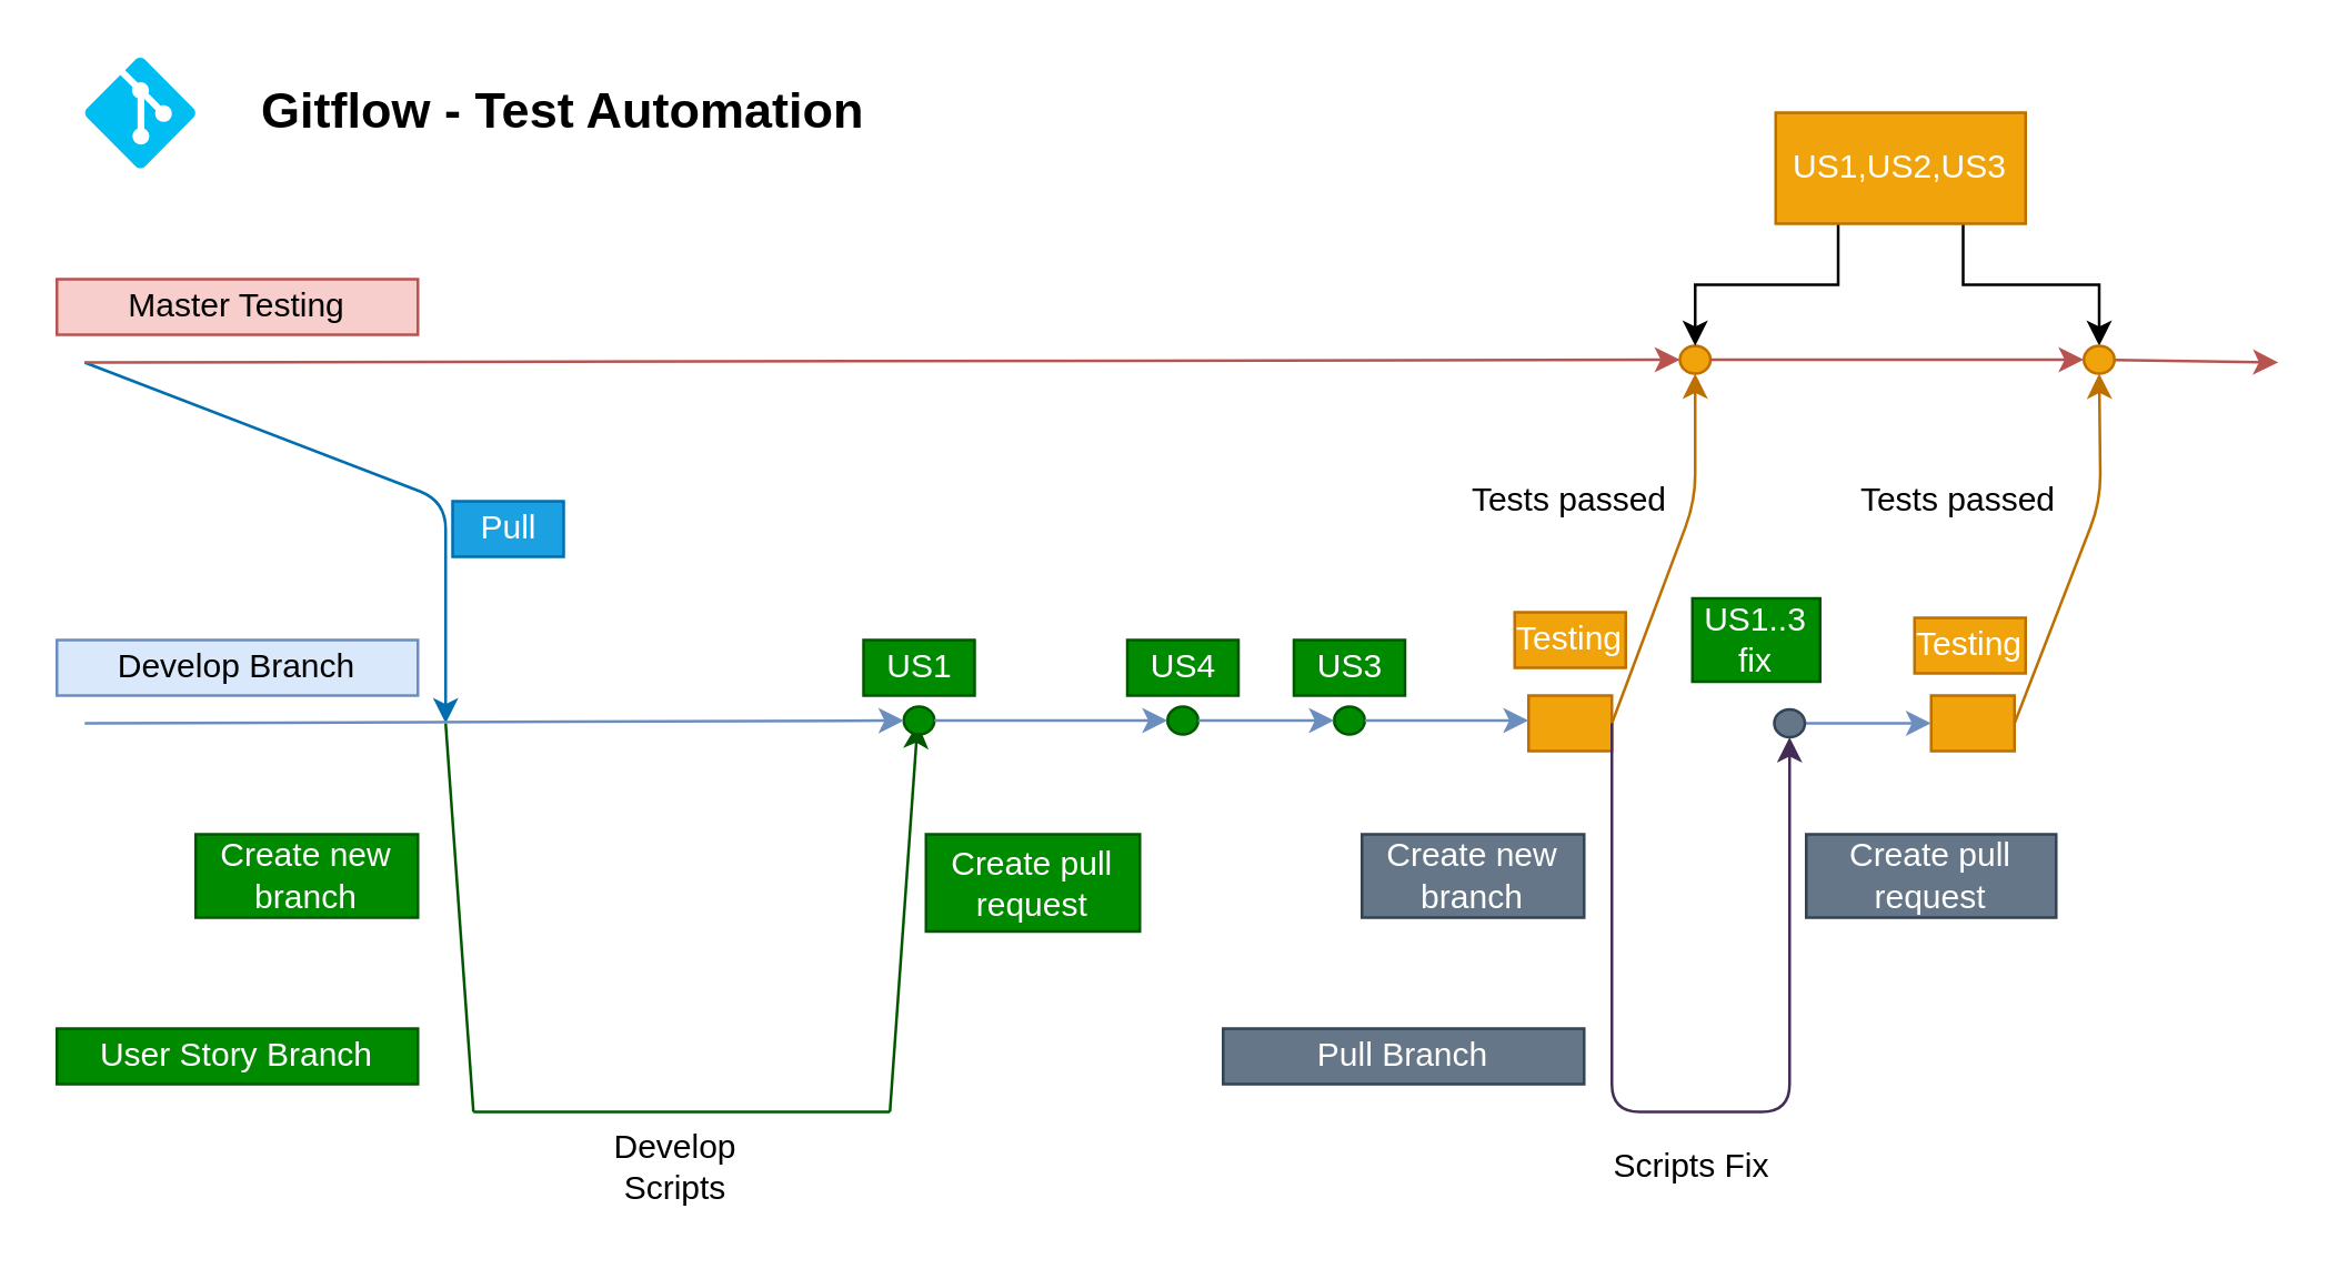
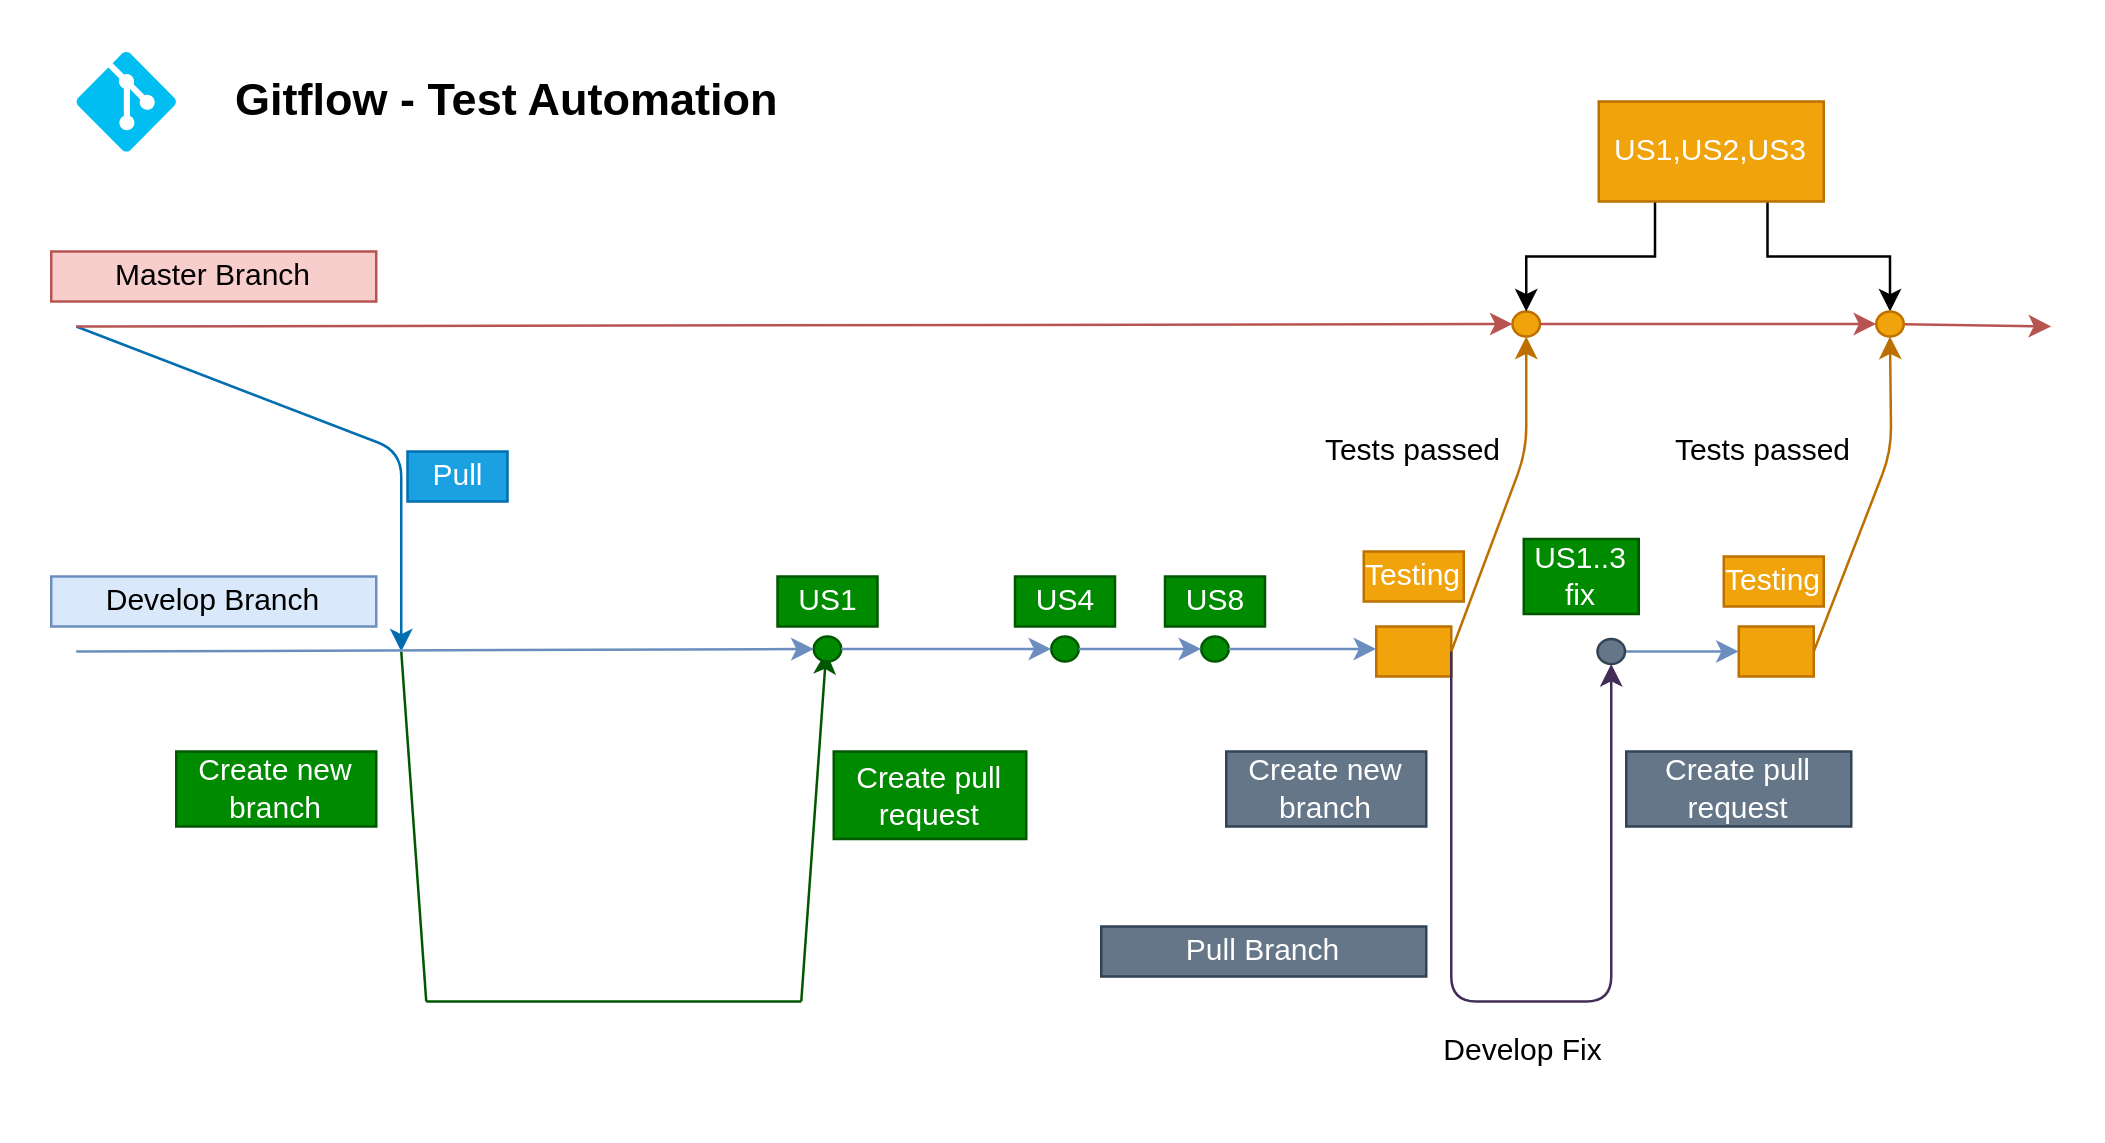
  <mxCell id="0" />
  <mxCell id="1" parent="0" />
- <mxCell id="2" value="Master Testing" style="text;html=1;strokeColor=#b85450;fillColor=#f8cecc;align=center;verticalAlign=middle;whiteSpace=wrap;rounded=0;" vertex="1" parent="1"><mxGeometry x="20" y="100" width="130" height="20" as="geometry" /></mxCell>
+ <mxCell id="2" value="Master Branch" style="text;html=1;strokeColor=#b85450;fillColor=#f8cecc;align=center;verticalAlign=middle;whiteSpace=wrap;rounded=0;" vertex="1" parent="1"><mxGeometry x="20" y="100" width="130" height="20" as="geometry" /></mxCell>
  <mxCell id="3" value="" style="endArrow=classic;html=1;fillColor=#f8cecc;strokeColor=#b85450;" edge="1" parent="1" source="45"><mxGeometry width="50" height="50" relative="1" as="geometry"><mxPoint x="30" y="130" as="sourcePoint" /><mxPoint x="820" y="130" as="targetPoint" /></mxGeometry></mxCell>
  <mxCell id="4" value="Develop Branch&lt;br&gt;" style="text;html=1;strokeColor=#6c8ebf;fillColor=#dae8fc;align=center;verticalAlign=middle;whiteSpace=wrap;rounded=0;" vertex="1" parent="1"><mxGeometry x="20" y="230" width="130" height="20" as="geometry" /></mxCell>
  <mxCell id="5" value="" style="verticalLabelPosition=bottom;html=1;verticalAlign=top;align=center;strokeColor=none;fillColor=#00BEF2;shape=mxgraph.azure.git_repository;" vertex="1" parent="1"><mxGeometry x="30" y="20" width="40" height="40" as="geometry" /></mxCell>
  <mxCell id="6" value="&lt;h2&gt;Gitflow - Test Automation&lt;/h2&gt;" style="text;html=1;strokeColor=none;fillColor=none;align=center;verticalAlign=middle;whiteSpace=wrap;rounded=0;" vertex="1" parent="1"><mxGeometry x="80" y="35" width="245" height="10" as="geometry" /></mxCell>
- <mxCell id="7" value="User Story Branch" style="text;html=1;strokeColor=#005700;fillColor=#008a00;align=center;verticalAlign=middle;whiteSpace=wrap;rounded=0;fontColor=#ffffff;" vertex="1" parent="1"><mxGeometry x="20" y="370" width="130" height="20" as="geometry" /></mxCell>
  <mxCell id="8" value="" style="endArrow=classic;html=1;fillColor=#1ba1e2;strokeColor=#006EAF;" edge="1" parent="1"><mxGeometry width="50" height="50" relative="1" as="geometry"><mxPoint x="30" y="130" as="sourcePoint" /><mxPoint x="160" y="260" as="targetPoint" /><Array as="points"><mxPoint x="160" y="180" /></Array></mxGeometry></mxCell>
  <mxCell id="9" value="Pull" style="text;html=1;strokeColor=#006EAF;fillColor=#1ba1e2;align=center;verticalAlign=middle;whiteSpace=wrap;rounded=0;fontColor=#ffffff;" vertex="1" parent="1"><mxGeometry x="162.5" y="180" width="40" height="20" as="geometry" /></mxCell>
  <mxCell id="10" value="Create new branch&lt;br&gt;" style="text;html=1;strokeColor=#005700;fillColor=#008a00;align=center;verticalAlign=middle;whiteSpace=wrap;rounded=0;fontColor=#ffffff;" vertex="1" parent="1"><mxGeometry x="70" y="300" width="80" height="30" as="geometry" /></mxCell>
- <mxCell id="11" value="Develop Scripts" style="text;html=1;strokeColor=none;fillColor=none;align=center;verticalAlign=middle;whiteSpace=wrap;rounded=0;" vertex="1" parent="1"><mxGeometry x="222.5" y="410" width="40" height="20" as="geometry" /></mxCell>
  <mxCell id="12" value="" style="endArrow=none;html=1;fillColor=#008a00;strokeColor=#005700;" edge="1" parent="1"><mxGeometry width="50" height="50" relative="1" as="geometry"><mxPoint x="160" y="260" as="sourcePoint" /><mxPoint x="170" y="400" as="targetPoint" /></mxGeometry></mxCell>
  <mxCell id="13" value="" style="endArrow=classic;html=1;fillColor=#008a00;strokeColor=#005700;" edge="1" parent="1"><mxGeometry width="50" height="50" relative="1" as="geometry"><mxPoint x="320" y="400" as="sourcePoint" /><mxPoint x="330" y="260" as="targetPoint" /></mxGeometry></mxCell>
  <mxCell id="14" value="Create pull request" style="text;html=1;strokeColor=#005700;fillColor=#008a00;align=center;verticalAlign=middle;whiteSpace=wrap;rounded=0;fontColor=#ffffff;" vertex="1" parent="1"><mxGeometry x="333" y="300" width="77" height="35" as="geometry" /></mxCell>
  <mxCell id="15" value="" style="endArrow=none;html=1;fillColor=#008a00;strokeColor=#005700;" edge="1" parent="1"><mxGeometry width="50" height="50" relative="1" as="geometry"><mxPoint x="170" y="400" as="sourcePoint" /><mxPoint x="320" y="400" as="targetPoint" /></mxGeometry></mxCell>
  <mxCell id="16" value="" style="ellipse;whiteSpace=wrap;html=1;fillColor=#008a00;strokeColor=#005700;fontColor=#ffffff;" vertex="1" parent="1"><mxGeometry x="325" y="254" width="11" height="10" as="geometry" /></mxCell>
  <mxCell id="17" value="" style="endArrow=classic;html=1;fillColor=#dae8fc;strokeColor=#6c8ebf;" edge="1" parent="1" target="16"><mxGeometry width="50" height="50" relative="1" as="geometry"><mxPoint x="30" y="260" as="sourcePoint" /><mxPoint x="710" y="260" as="targetPoint" /></mxGeometry></mxCell>
  <mxCell id="18" value="US1" style="text;html=1;strokeColor=#005700;fillColor=#008a00;align=center;verticalAlign=middle;whiteSpace=wrap;rounded=0;fontColor=#ffffff;" vertex="1" parent="1"><mxGeometry x="310.5" y="230" width="40" height="20" as="geometry" /></mxCell>
  <mxCell id="19" value="" style="ellipse;whiteSpace=wrap;html=1;fillColor=#008a00;strokeColor=#005700;fontColor=#ffffff;" vertex="1" parent="1"><mxGeometry x="420" y="254" width="11" height="10" as="geometry" /></mxCell>
  <mxCell id="20" value="" style="endArrow=classic;html=1;fillColor=#dae8fc;strokeColor=#6c8ebf;" edge="1" parent="1" source="16" target="19"><mxGeometry width="50" height="50" relative="1" as="geometry"><mxPoint x="336" y="259.015" as="sourcePoint" /><mxPoint x="710" y="260" as="targetPoint" /></mxGeometry></mxCell>
  <mxCell id="21" value="" style="ellipse;whiteSpace=wrap;html=1;fillColor=#008a00;strokeColor=#005700;fontColor=#ffffff;" vertex="1" parent="1"><mxGeometry x="480" y="254" width="11" height="10" as="geometry" /></mxCell>
  <mxCell id="22" value="" style="endArrow=classic;html=1;fillColor=#dae8fc;strokeColor=#6c8ebf;" edge="1" parent="1" source="19" target="21"><mxGeometry width="50" height="50" relative="1" as="geometry"><mxPoint x="431" y="259.019" as="sourcePoint" /><mxPoint x="710" y="260" as="targetPoint" /></mxGeometry></mxCell>
  <mxCell id="23" value="US4" style="text;html=1;strokeColor=#005700;fillColor=#008a00;align=center;verticalAlign=middle;whiteSpace=wrap;rounded=0;fontColor=#ffffff;" vertex="1" parent="1"><mxGeometry x="405.5" y="230" width="40" height="20" as="geometry" /></mxCell>
- <mxCell id="24" value="US3" style="text;html=1;strokeColor=#005700;fillColor=#008a00;align=center;verticalAlign=middle;whiteSpace=wrap;rounded=0;fontColor=#ffffff;" vertex="1" parent="1"><mxGeometry x="465.5" y="230" width="40" height="20" as="geometry" /></mxCell>
+ <mxCell id="24" value="US8" style="text;html=1;strokeColor=#005700;fillColor=#008a00;align=center;verticalAlign=middle;whiteSpace=wrap;rounded=0;fontColor=#ffffff;" vertex="1" parent="1"><mxGeometry x="465.5" y="230" width="40" height="20" as="geometry" /></mxCell>
  <mxCell id="25" value="" style="rounded=0;whiteSpace=wrap;html=1;fillColor=#f0a30a;strokeColor=#BD7000;fontColor=#ffffff;" vertex="1" parent="1"><mxGeometry x="550" y="250" width="30" height="20" as="geometry" /></mxCell>
  <mxCell id="26" value="Testing" style="text;html=1;strokeColor=#BD7000;fillColor=#f0a30a;align=center;verticalAlign=middle;whiteSpace=wrap;rounded=0;fontColor=#ffffff;" vertex="1" parent="1"><mxGeometry x="545" y="220" width="40" height="20" as="geometry" /></mxCell>
  <mxCell id="27" value="" style="endArrow=classic;html=1;fillColor=#f0a30a;strokeColor=#BD7000;entryX=0.5;entryY=1;entryDx=0;entryDy=0;" edge="1" parent="1" target="28"><mxGeometry width="50" height="50" relative="1" as="geometry"><mxPoint x="580" y="260" as="sourcePoint" /><mxPoint x="610" y="140" as="targetPoint" /><Array as="points"><mxPoint x="610" y="180" /></Array></mxGeometry></mxCell>
  <mxCell id="28" value="" style="ellipse;whiteSpace=wrap;html=1;fillColor=#f0a30a;strokeColor=#BD7000;fontColor=#ffffff;" vertex="1" parent="1"><mxGeometry x="604.5" y="124" width="11" height="10" as="geometry" /></mxCell>
  <mxCell id="29" value="" style="endArrow=classic;html=1;fillColor=#f8cecc;strokeColor=#b85450;" edge="1" parent="1" target="28"><mxGeometry width="50" height="50" relative="1" as="geometry"><mxPoint x="30" y="130" as="sourcePoint" /><mxPoint x="710" y="130" as="targetPoint" /></mxGeometry></mxCell>
  <mxCell id="30" style="edgeStyle=orthogonalEdgeStyle;rounded=0;orthogonalLoop=1;jettySize=auto;html=1;exitX=0.25;exitY=1;exitDx=0;exitDy=0;entryX=0.5;entryY=0;entryDx=0;entryDy=0;" edge="1" parent="1" source="32" target="28"><mxGeometry relative="1" as="geometry" /></mxCell>
  <mxCell id="31" style="edgeStyle=orthogonalEdgeStyle;rounded=0;orthogonalLoop=1;jettySize=auto;html=1;exitX=0.75;exitY=1;exitDx=0;exitDy=0;entryX=0.5;entryY=0;entryDx=0;entryDy=0;" edge="1" parent="1" source="32" target="45"><mxGeometry relative="1" as="geometry" /></mxCell>
  <mxCell id="32" value="US1,US2,US3" style="text;html=1;strokeColor=#BD7000;fillColor=#f0a30a;align=center;verticalAlign=middle;whiteSpace=wrap;rounded=0;fontColor=#ffffff;" vertex="1" parent="1"><mxGeometry x="639" y="40" width="90" height="40" as="geometry" /></mxCell>
  <mxCell id="33" value="Tests passed" style="text;html=1;strokeColor=none;fillColor=none;align=center;verticalAlign=middle;whiteSpace=wrap;rounded=0;" vertex="1" parent="1"><mxGeometry x="520" y="165" width="90" height="30" as="geometry" /></mxCell>
  <mxCell id="34" value="" style="rounded=0;whiteSpace=wrap;html=1;fillColor=#f0a30a;strokeColor=#BD7000;fontColor=#ffffff;" vertex="1" parent="1"><mxGeometry x="695" y="250" width="30" height="20" as="geometry" /></mxCell>
  <mxCell id="35" value="" style="endArrow=classic;html=1;fillColor=#dae8fc;strokeColor=#6c8ebf;" edge="1" parent="1" source="36" target="34"><mxGeometry width="50" height="50" relative="1" as="geometry"><mxPoint x="491" y="259.016" as="sourcePoint" /><mxPoint x="820" y="260" as="targetPoint" /></mxGeometry></mxCell>
  <mxCell id="36" value="" style="ellipse;whiteSpace=wrap;html=1;fillColor=#647687;strokeColor=#314354;fontColor=#ffffff;" vertex="1" parent="1"><mxGeometry x="638.5" y="255" width="11" height="10" as="geometry" /></mxCell>
  <mxCell id="37" value="" style="endArrow=classic;html=1;fillColor=#dae8fc;strokeColor=#6c8ebf;" edge="1" parent="1" source="21"><mxGeometry width="50" height="50" relative="1" as="geometry"><mxPoint x="491" y="259" as="sourcePoint" /><mxPoint x="550" y="259" as="targetPoint" /></mxGeometry></mxCell>
  <mxCell id="38" value="" style="endArrow=classic;html=1;exitX=1;exitY=0.5;exitDx=0;exitDy=0;entryX=0.5;entryY=1;entryDx=0;entryDy=0;fillColor=#76608a;strokeColor=#432D57;" edge="1" parent="1" source="25" target="36"><mxGeometry width="50" height="50" relative="1" as="geometry"><mxPoint x="20" y="500" as="sourcePoint" /><mxPoint x="70" y="450" as="targetPoint" /><Array as="points"><mxPoint x="580" y="400" /><mxPoint x="644" y="400" /></Array></mxGeometry></mxCell>
- <mxCell id="39" value="Scripts Fix" style="text;html=1;strokeColor=none;fillColor=none;align=center;verticalAlign=middle;whiteSpace=wrap;rounded=0;" vertex="1" parent="1"><mxGeometry x="574" y="405" width="70" height="30" as="geometry" /></mxCell>
+ <mxCell id="39" value="Develop Fix" style="text;html=1;strokeColor=none;fillColor=none;align=center;verticalAlign=middle;whiteSpace=wrap;rounded=0;" vertex="1" parent="1"><mxGeometry x="574" y="405" width="70" height="30" as="geometry" /></mxCell>
  <mxCell id="40" value="Create pull request" style="text;html=1;strokeColor=#314354;fillColor=#647687;align=center;verticalAlign=middle;whiteSpace=wrap;rounded=0;fontColor=#ffffff;" vertex="1" parent="1"><mxGeometry x="650" y="300" width="90" height="30" as="geometry" /></mxCell>
  <mxCell id="41" value="Create new branch&lt;br&gt;" style="text;html=1;strokeColor=#314354;fillColor=#647687;align=center;verticalAlign=middle;whiteSpace=wrap;rounded=0;fontColor=#ffffff;" vertex="1" parent="1"><mxGeometry x="490" y="300" width="80" height="30" as="geometry" /></mxCell>
  <mxCell id="42" value="Pull Branch" style="text;html=1;strokeColor=#314354;fillColor=#647687;align=center;verticalAlign=middle;whiteSpace=wrap;rounded=0;fontColor=#ffffff;" vertex="1" parent="1"><mxGeometry x="440" y="370" width="130" height="20" as="geometry" /></mxCell>
  <mxCell id="43" value="US1..3 fix" style="text;html=1;strokeColor=#005700;fillColor=#008a00;align=center;verticalAlign=middle;whiteSpace=wrap;rounded=0;fontColor=#ffffff;" vertex="1" parent="1"><mxGeometry x="609" y="215" width="46" height="30" as="geometry" /></mxCell>
  <mxCell id="44" value="Testing" style="text;html=1;strokeColor=#BD7000;fillColor=#f0a30a;align=center;verticalAlign=middle;whiteSpace=wrap;rounded=0;fontColor=#ffffff;" vertex="1" parent="1"><mxGeometry x="689" y="222" width="40" height="20" as="geometry" /></mxCell>
  <mxCell id="45" value="" style="ellipse;whiteSpace=wrap;html=1;fillColor=#f0a30a;strokeColor=#BD7000;fontColor=#ffffff;" vertex="1" parent="1"><mxGeometry x="750" y="124" width="11" height="10" as="geometry" /></mxCell>
  <mxCell id="46" value="" style="endArrow=classic;html=1;fillColor=#f8cecc;strokeColor=#b85450;" edge="1" parent="1" source="28" target="45"><mxGeometry width="50" height="50" relative="1" as="geometry"><mxPoint x="615.5" y="129.026" as="sourcePoint" /><mxPoint x="820" y="130" as="targetPoint" /></mxGeometry></mxCell>
  <mxCell id="47" value="" style="endArrow=classic;html=1;entryX=0.5;entryY=1;entryDx=0;entryDy=0;exitX=1;exitY=0.5;exitDx=0;exitDy=0;fillColor=#f0a30a;strokeColor=#BD7000;" edge="1" parent="1" source="34" target="45"><mxGeometry width="50" height="50" relative="1" as="geometry"><mxPoint x="20" y="510" as="sourcePoint" /><mxPoint x="70" y="460" as="targetPoint" /><Array as="points"><mxPoint x="756" y="180" /></Array></mxGeometry></mxCell>
  <mxCell id="48" value="Tests passed" style="text;html=1;strokeColor=none;fillColor=none;align=center;verticalAlign=middle;whiteSpace=wrap;rounded=0;" vertex="1" parent="1"><mxGeometry x="660" y="165" width="90" height="30" as="geometry" /></mxCell>
